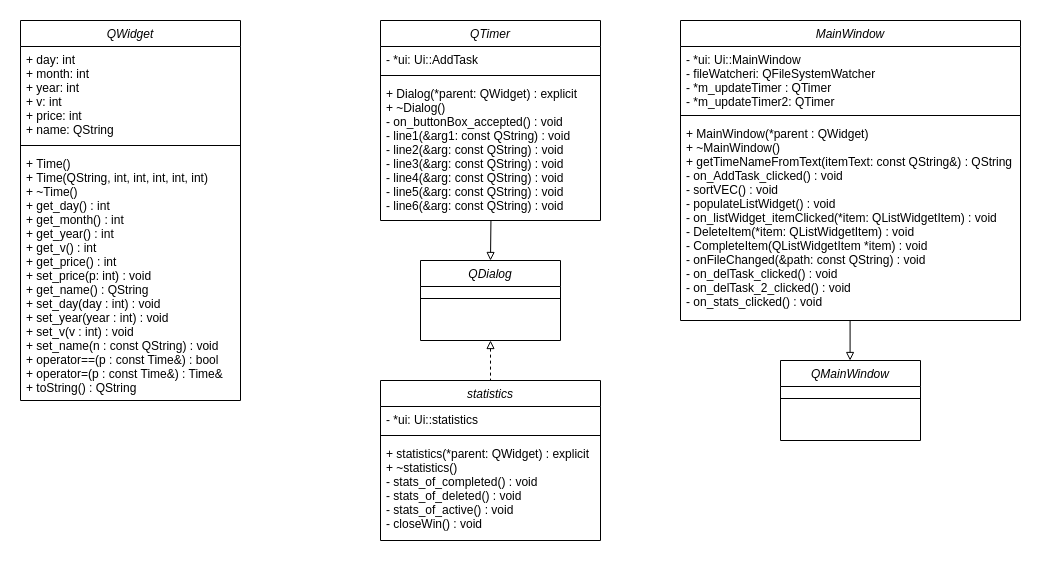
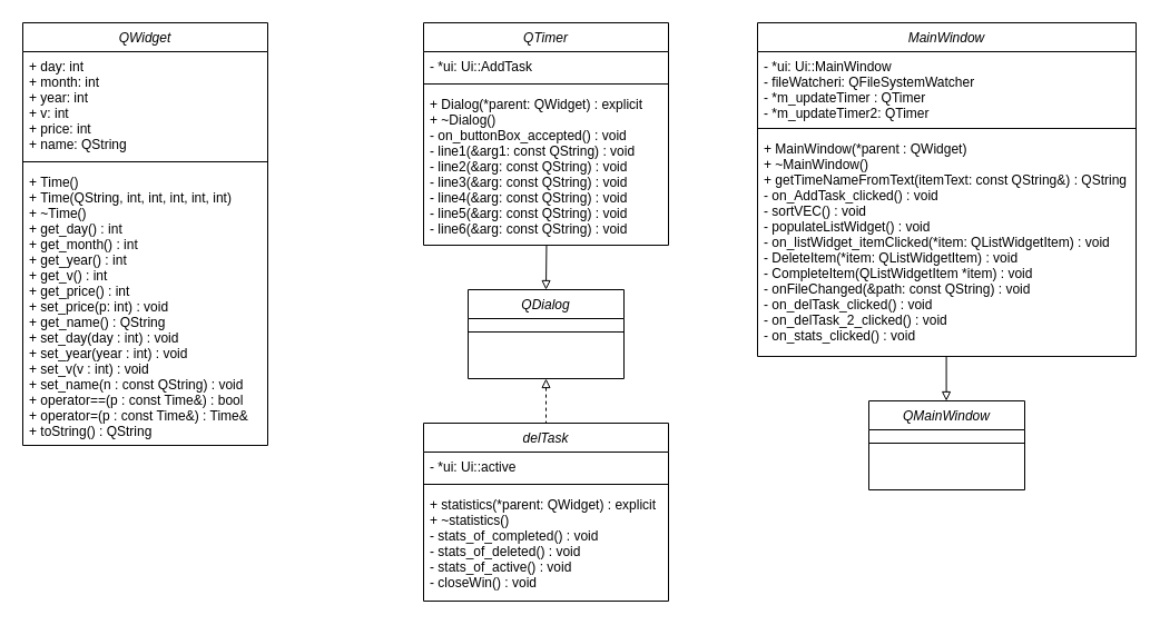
  <mxCell id="0" />
  <mxCell id="1" parent="0" />
  <mxCell id="2" value="" style="endArrow=none;html=1;rounded=0;strokeColor=light-dark(#000000, #121212);startArrow=block;startFill=0;entryX=0.502;entryY=1;entryDx=0;entryDy=0;entryPerimeter=0;exitX=0.5;exitY=0;exitDx=0;exitDy=0;" edge="1" parent="1" source="11" target="10"><mxGeometry width="50" height="50" relative="1" as="geometry"><mxPoint x="489.58" y="260" as="sourcePoint" /><mxPoint x="489.58" y="210" as="targetPoint" /></mxGeometry></mxCell>
  <mxCell id="3" value="QWidget" style="swimlane;fontStyle=2;align=center;verticalAlign=top;childLayout=stackLayout;horizontal=1;startSize=26;horizontalStack=0;resizeParent=1;resizeLast=0;collapsible=1;marginBottom=0;rounded=0;shadow=0;strokeWidth=1;" parent="1" vertex="1"><mxGeometry x="20" y="20" width="220" height="380" as="geometry"><mxRectangle x="230" y="140" width="160" height="26" as="alternateBounds" /></mxGeometry></mxCell>
  <mxCell id="4" value="+ day: int&#10;+ month: int&#10;+ year: int&#10;+ v: int&#10;+ price: int&#10;+ name: QString" style="text;align=left;verticalAlign=top;spacingLeft=4;spacingRight=4;overflow=hidden;rotatable=0;points=[[0,0.5],[1,0.5]];portConstraint=eastwest;" parent="3" vertex="1"><mxGeometry y="26" width="220" height="94" as="geometry" /></mxCell>
  <mxCell id="5" value="" style="line;html=1;strokeWidth=1;align=left;verticalAlign=middle;spacingTop=-1;spacingLeft=3;spacingRight=3;rotatable=0;labelPosition=right;points=[];portConstraint=eastwest;" parent="3" vertex="1"><mxGeometry y="120" width="220" height="10" as="geometry" /></mxCell>
  <mxCell id="6" value="+ Time()&#10;+ Time(QString, int, int, int, int, int)&#10;+ ~Time()&#10;+ get_day() : int&#10;+ get_month() : int&#10;+ get_year() : int &#10;+ get_v() : int&#10;+ get_price() : int&#10;+ set_price(p: int) : void&#10;+ get_name() : QString&#10;+ set_day(day : int) : void&#10;+ set_year(year : int) : void&#10;+ set_v(v : int) : void&#10;+ set_name(n : const QString) : void&#10;+ operator==(p : const Time&amp;) : bool&#10;+ operator=(p : const Time&amp;) : Time&amp;&#10;+ toString() : QString&#10;" style="text;align=left;verticalAlign=top;spacingLeft=4;spacingRight=4;overflow=hidden;rotatable=0;points=[[0,0.5],[1,0.5]];portConstraint=eastwest;" parent="3" vertex="1"><mxGeometry y="130" width="220" height="240" as="geometry" /></mxCell>
  <mxCell id="7" value="QTimer" style="swimlane;fontStyle=2;align=center;verticalAlign=top;childLayout=stackLayout;horizontal=1;startSize=26;horizontalStack=0;resizeParent=1;resizeLast=0;collapsible=1;marginBottom=0;rounded=0;shadow=0;strokeWidth=1;" parent="1" vertex="1"><mxGeometry x="380" y="20" width="220" height="200" as="geometry"><mxRectangle x="230" y="140" width="160" height="26" as="alternateBounds" /></mxGeometry></mxCell>
  <mxCell id="8" value="- *ui: Ui::AddTask&#10;" style="text;align=left;verticalAlign=top;spacingLeft=4;spacingRight=4;overflow=hidden;rotatable=0;points=[[0,0.5],[1,0.5]];portConstraint=eastwest;" parent="7" vertex="1"><mxGeometry y="26" width="220" height="24" as="geometry" /></mxCell>
  <mxCell id="9" value="" style="line;html=1;strokeWidth=1;align=left;verticalAlign=middle;spacingTop=-1;spacingLeft=3;spacingRight=3;rotatable=0;labelPosition=right;points=[];portConstraint=eastwest;" parent="7" vertex="1"><mxGeometry y="50" width="220" height="10" as="geometry" /></mxCell>
  <mxCell id="10" value="+ Dialog(*parent: QWidget) : explicit&#10;+ ~Dialog()&#10;- on_buttonBox_accepted() : void&#10;- line1(&amp;arg1: const QString) : void&#10;- line2(&amp;arg: const QString) : void&#10;- line3(&amp;arg: const QString) : void &#10;- line4(&amp;arg: const QString) : void&#10;- line5(&amp;arg: const QString) : void&#10;- line6(&amp;arg: const QString) : void&#10;&#10;" style="text;align=left;verticalAlign=top;spacingLeft=4;spacingRight=4;overflow=hidden;rotatable=0;points=[[0,0.5],[1,0.5]];portConstraint=eastwest;" parent="7" vertex="1"><mxGeometry y="60" width="220" height="140" as="geometry" /></mxCell>
  <mxCell id="11" value="QDialog" style="swimlane;fontStyle=2;align=center;verticalAlign=top;childLayout=stackLayout;horizontal=1;startSize=26;horizontalStack=0;resizeParent=1;resizeLast=0;collapsible=1;marginBottom=0;rounded=0;shadow=0;strokeWidth=1;" parent="1" vertex="1"><mxGeometry x="420" y="260" width="140" height="80" as="geometry"><mxRectangle x="230" y="140" width="160" height="26" as="alternateBounds" /></mxGeometry></mxCell>
  <mxCell id="12" value="" style="line;html=1;strokeWidth=1;align=left;verticalAlign=middle;spacingTop=-1;spacingLeft=3;spacingRight=3;rotatable=0;labelPosition=right;points=[];portConstraint=eastwest;" parent="11" vertex="1"><mxGeometry y="26" width="140" height="24" as="geometry" /></mxCell>
  <mxCell id="13" value="MainWindow" style="swimlane;fontStyle=2;align=center;verticalAlign=top;childLayout=stackLayout;horizontal=1;startSize=26;horizontalStack=0;resizeParent=1;resizeLast=0;collapsible=1;marginBottom=0;rounded=0;shadow=0;strokeWidth=1;" vertex="1" parent="1"><mxGeometry x="680" y="20" width="340" height="300" as="geometry"><mxRectangle x="230" y="140" width="160" height="26" as="alternateBounds" /></mxGeometry></mxCell>
  <mxCell id="14" value="- *ui: Ui::MainWindow&#10;- fileWatcheri: QFileSystemWatcher&#10;- *m_updateTimer : QTimer &#10;- *m_updateTimer2: QTimer" style="text;align=left;verticalAlign=top;spacingLeft=4;spacingRight=4;overflow=hidden;rotatable=0;points=[[0,0.5],[1,0.5]];portConstraint=eastwest;" vertex="1" parent="13"><mxGeometry y="26" width="340" height="64" as="geometry" /></mxCell>
  <mxCell id="15" value="" style="line;html=1;strokeWidth=1;align=left;verticalAlign=middle;spacingTop=-1;spacingLeft=3;spacingRight=3;rotatable=0;labelPosition=right;points=[];portConstraint=eastwest;" vertex="1" parent="13"><mxGeometry y="90" width="340" height="10" as="geometry" /></mxCell>
  <mxCell id="16" value="+ MainWindow(*parent : QWidget)&#10;+ ~MainWindow()&#10;+ getTimeNameFromText(itemText: const QString&amp;) : QString &#10;- on_AddTask_clicked() : void&#10;- sortVEC() : void&#10;- populateListWidget() : void&#10;- on_listWidget_itemClicked(*item: QListWidgetItem) : void&#10;- DeleteItem(*item: QListWidgetItem) : void&#10;- CompleteItem(QListWidgetItem *item) : void&#10;- onFileChanged(&amp;path: const QString) : void&#10;- on_delTask_clicked() : void&#10;- on_delTask_2_clicked() : void&#10;- on_stats_clicked() : void&#10;&#10;" style="text;align=left;verticalAlign=top;spacingLeft=4;spacingRight=4;overflow=hidden;rotatable=0;points=[[0,0.5],[1,0.5]];portConstraint=eastwest;" vertex="1" parent="13"><mxGeometry y="100" width="340" height="200" as="geometry" /></mxCell>
  <mxCell id="17" value="QMainWindow" style="swimlane;fontStyle=2;align=center;verticalAlign=top;childLayout=stackLayout;horizontal=1;startSize=26;horizontalStack=0;resizeParent=1;resizeLast=0;collapsible=1;marginBottom=0;rounded=0;shadow=0;strokeWidth=1;" vertex="1" parent="1"><mxGeometry x="780" y="360" width="140" height="80" as="geometry"><mxRectangle x="230" y="140" width="160" height="26" as="alternateBounds" /></mxGeometry></mxCell>
  <mxCell id="18" value="" style="line;html=1;strokeWidth=1;align=left;verticalAlign=middle;spacingTop=-1;spacingLeft=3;spacingRight=3;rotatable=0;labelPosition=right;points=[];portConstraint=eastwest;" vertex="1" parent="17"><mxGeometry y="26" width="140" height="24" as="geometry" /></mxCell>
  <mxCell id="19" value="" style="endArrow=none;html=1;rounded=0;strokeColor=light-dark(#000000, #121212);startArrow=block;startFill=0;entryX=0.502;entryY=1;entryDx=0;entryDy=0;entryPerimeter=0;exitX=0.5;exitY=0;exitDx=0;exitDy=0;" edge="1" parent="1"><mxGeometry width="50" height="50" relative="1" as="geometry"><mxPoint x="849.58" y="360" as="sourcePoint" /><mxPoint x="849.58" y="320" as="targetPoint" /></mxGeometry></mxCell>
- <mxCell id="20" value="statistics" style="swimlane;fontStyle=2;align=center;verticalAlign=top;childLayout=stackLayout;horizontal=1;startSize=26;horizontalStack=0;resizeParent=1;resizeLast=0;collapsible=1;marginBottom=0;rounded=0;shadow=0;strokeWidth=1;" vertex="1" parent="1"><mxGeometry x="380" y="380" width="220" height="160" as="geometry"><mxRectangle x="230" y="140" width="160" height="26" as="alternateBounds" /></mxGeometry></mxCell>
- <mxCell id="21" value="- *ui: Ui::statistics&#10;" style="text;align=left;verticalAlign=top;spacingLeft=4;spacingRight=4;overflow=hidden;rotatable=0;points=[[0,0.5],[1,0.5]];portConstraint=eastwest;" vertex="1" parent="20"><mxGeometry y="26" width="220" height="24" as="geometry" /></mxCell>
+ <mxCell id="20" value="delTask" style="swimlane;fontStyle=2;align=center;verticalAlign=top;childLayout=stackLayout;horizontal=1;startSize=26;horizontalStack=0;resizeParent=1;resizeLast=0;collapsible=1;marginBottom=0;rounded=0;shadow=0;strokeWidth=1;" vertex="1" parent="1"><mxGeometry x="380" y="380" width="220" height="160" as="geometry"><mxRectangle x="230" y="140" width="160" height="26" as="alternateBounds" /></mxGeometry></mxCell>
+ <mxCell id="21" value="- *ui: Ui::active&#10;" style="text;align=left;verticalAlign=top;spacingLeft=4;spacingRight=4;overflow=hidden;rotatable=0;points=[[0,0.5],[1,0.5]];portConstraint=eastwest;" vertex="1" parent="20"><mxGeometry y="26" width="220" height="24" as="geometry" /></mxCell>
  <mxCell id="22" value="" style="line;html=1;strokeWidth=1;align=left;verticalAlign=middle;spacingTop=-1;spacingLeft=3;spacingRight=3;rotatable=0;labelPosition=right;points=[];portConstraint=eastwest;" vertex="1" parent="20"><mxGeometry y="50" width="220" height="10" as="geometry" /></mxCell>
  <mxCell id="23" value="+ statistics(*parent: QWidget) : explicit&#10;+ ~statistics()&#10;- stats_of_completed() : void&#10;- stats_of_deleted() : void&#10;- stats_of_active() : void&#10;- closeWin() : void &#10;&#10;&#10;" style="text;align=left;verticalAlign=top;spacingLeft=4;spacingRight=4;overflow=hidden;rotatable=0;points=[[0,0.5],[1,0.5]];portConstraint=eastwest;" vertex="1" parent="20"><mxGeometry y="60" width="220" height="100" as="geometry" /></mxCell>
  <mxCell id="24" value="" style="endArrow=none;html=1;rounded=0;strokeColor=light-dark(#000000, #121212);startArrow=block;startFill=0;entryX=0.5;entryY=0;entryDx=0;entryDy=0;exitX=0.5;exitY=1;exitDx=0;exitDy=0;dashed=1;" edge="1" parent="1" source="11" target="20"><mxGeometry width="50" height="50" relative="1" as="geometry"><mxPoint x="470" y="380" as="sourcePoint" /><mxPoint x="470" y="340" as="targetPoint" /></mxGeometry></mxCell>
